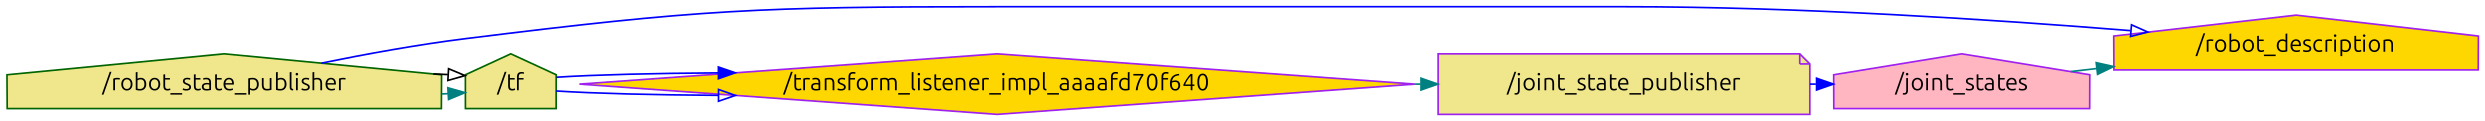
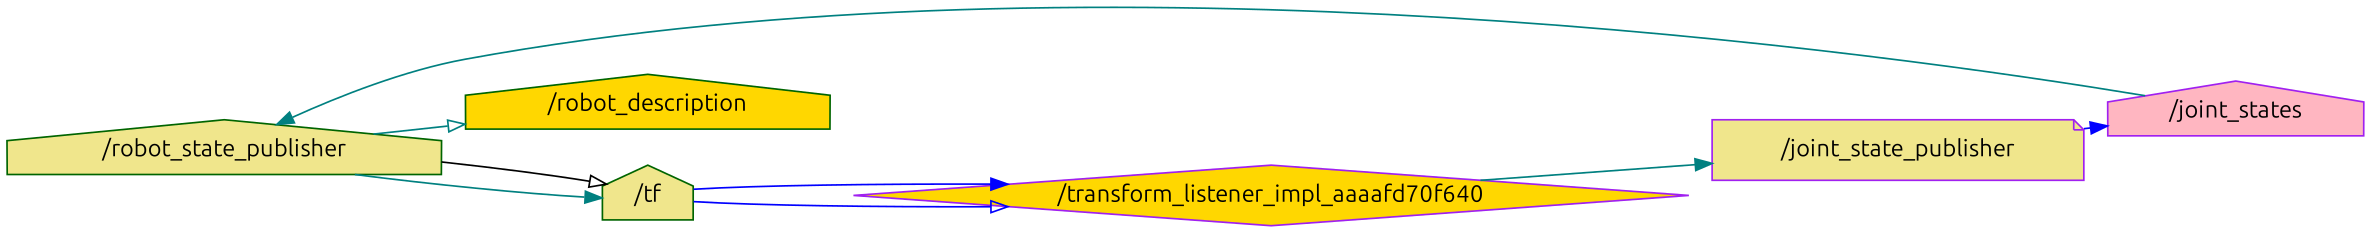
  digraph {
    compound=True
    fontname=Ubuntu
    rank=same
    rankdir=LR
    ranksep=0.2
    node [color=darkgreen fillcolor=khaki fontname=Ubuntu shape=house style=filled]
    edge [arrowhead=normal color=blue fontname=Ubuntu penwidth=1]
-   n1 [color=purple fillcolor=gold height=0.5 label="/robot_description" width=2.0278]
+   n1 [fillcolor=gold height=0.5 label="/robot_description" width=2.0278]
    n2 [color=purple height=0.5 label="/joint_state_publisher" shape=note width=3.0692]
    n3 [color=purple fillcolor=lightpink height=0.5 label="/joint_states" width=1.4444]
    n4 [height=0.5 label="/robot_state_publisher" width=3.1775]
    n5 [height=0.5 label="/tf" width=0.75]
    n6 [color=purple fillcolor=gold height=0.5 label="/transform_listener_impl_aaaafd70f640" shape=diamond width=5.344]
    n2 -> n3
-   n3 -> n1 [color=teal]
-   n4 -> n1 [arrowhead=onormal]
+   n3 -> n4 [color=teal]
+   n4 -> n1 [arrowhead=onormal color=teal]
    n4 -> n5 [color=teal]
    n4 -> n5 [arrowhead=onormal color=black]
    n5 -> n6 [arrowhead=onormal]
    n5 -> n6
    n6 -> n2 [color=teal]
  }
